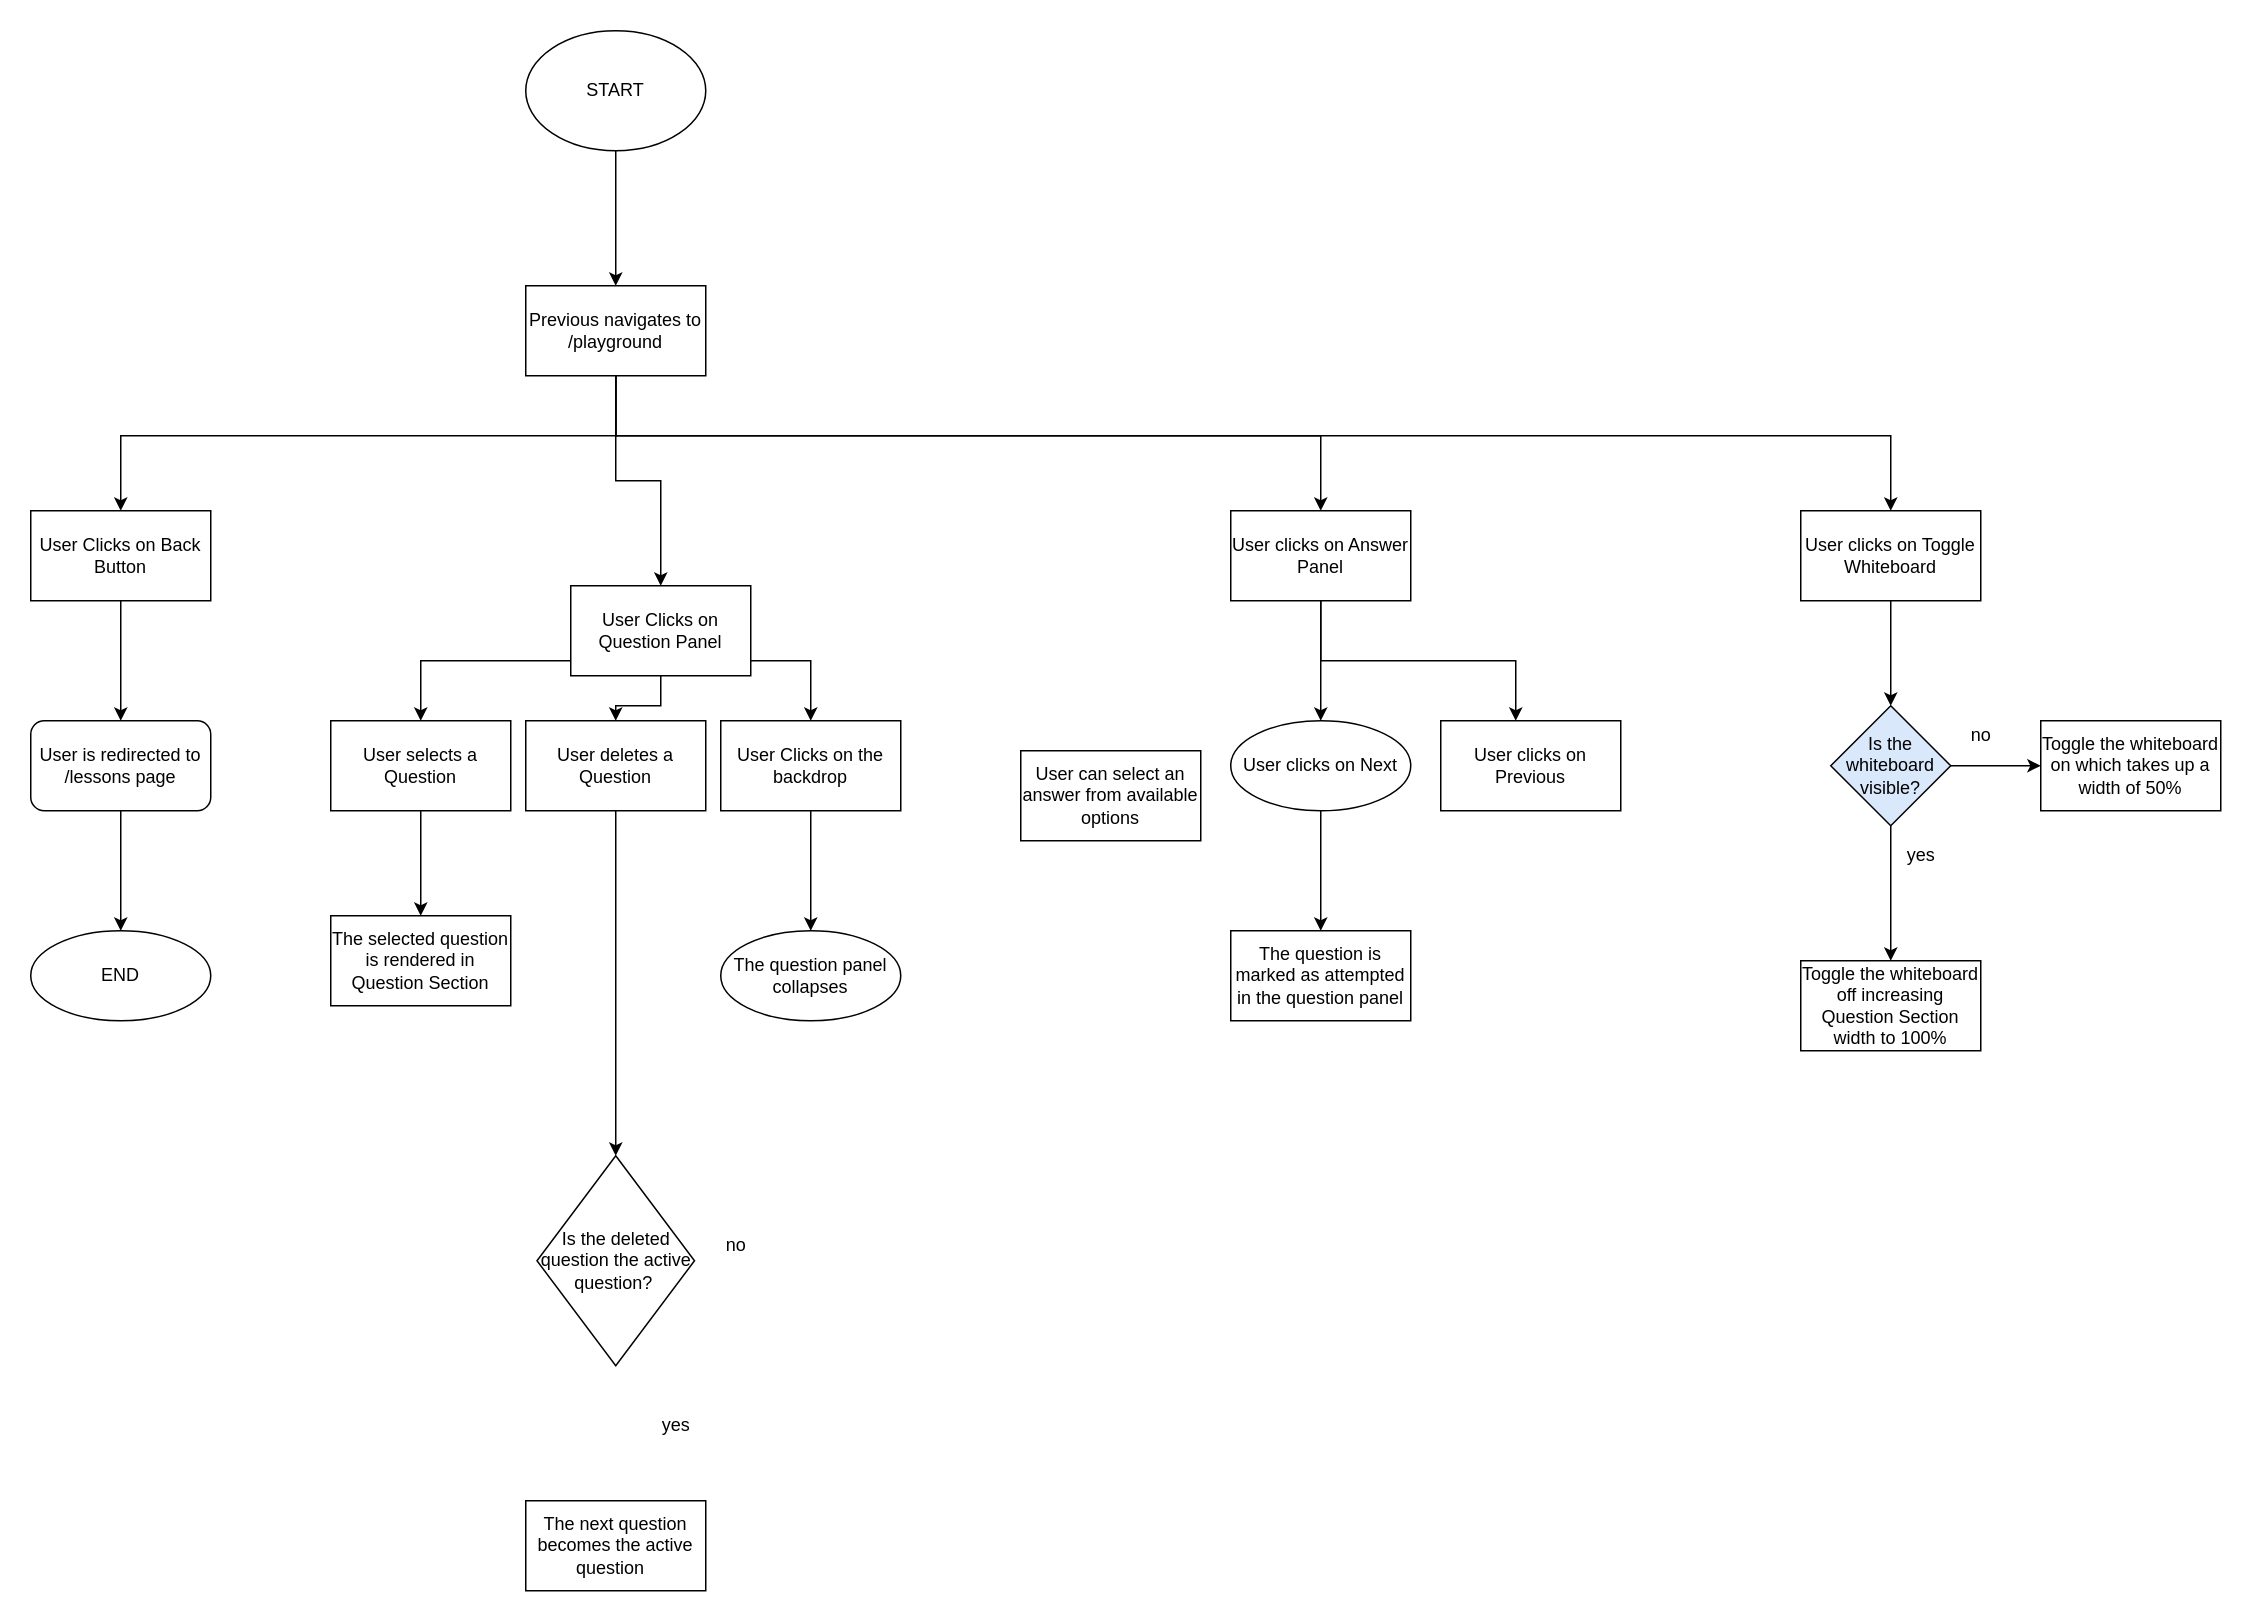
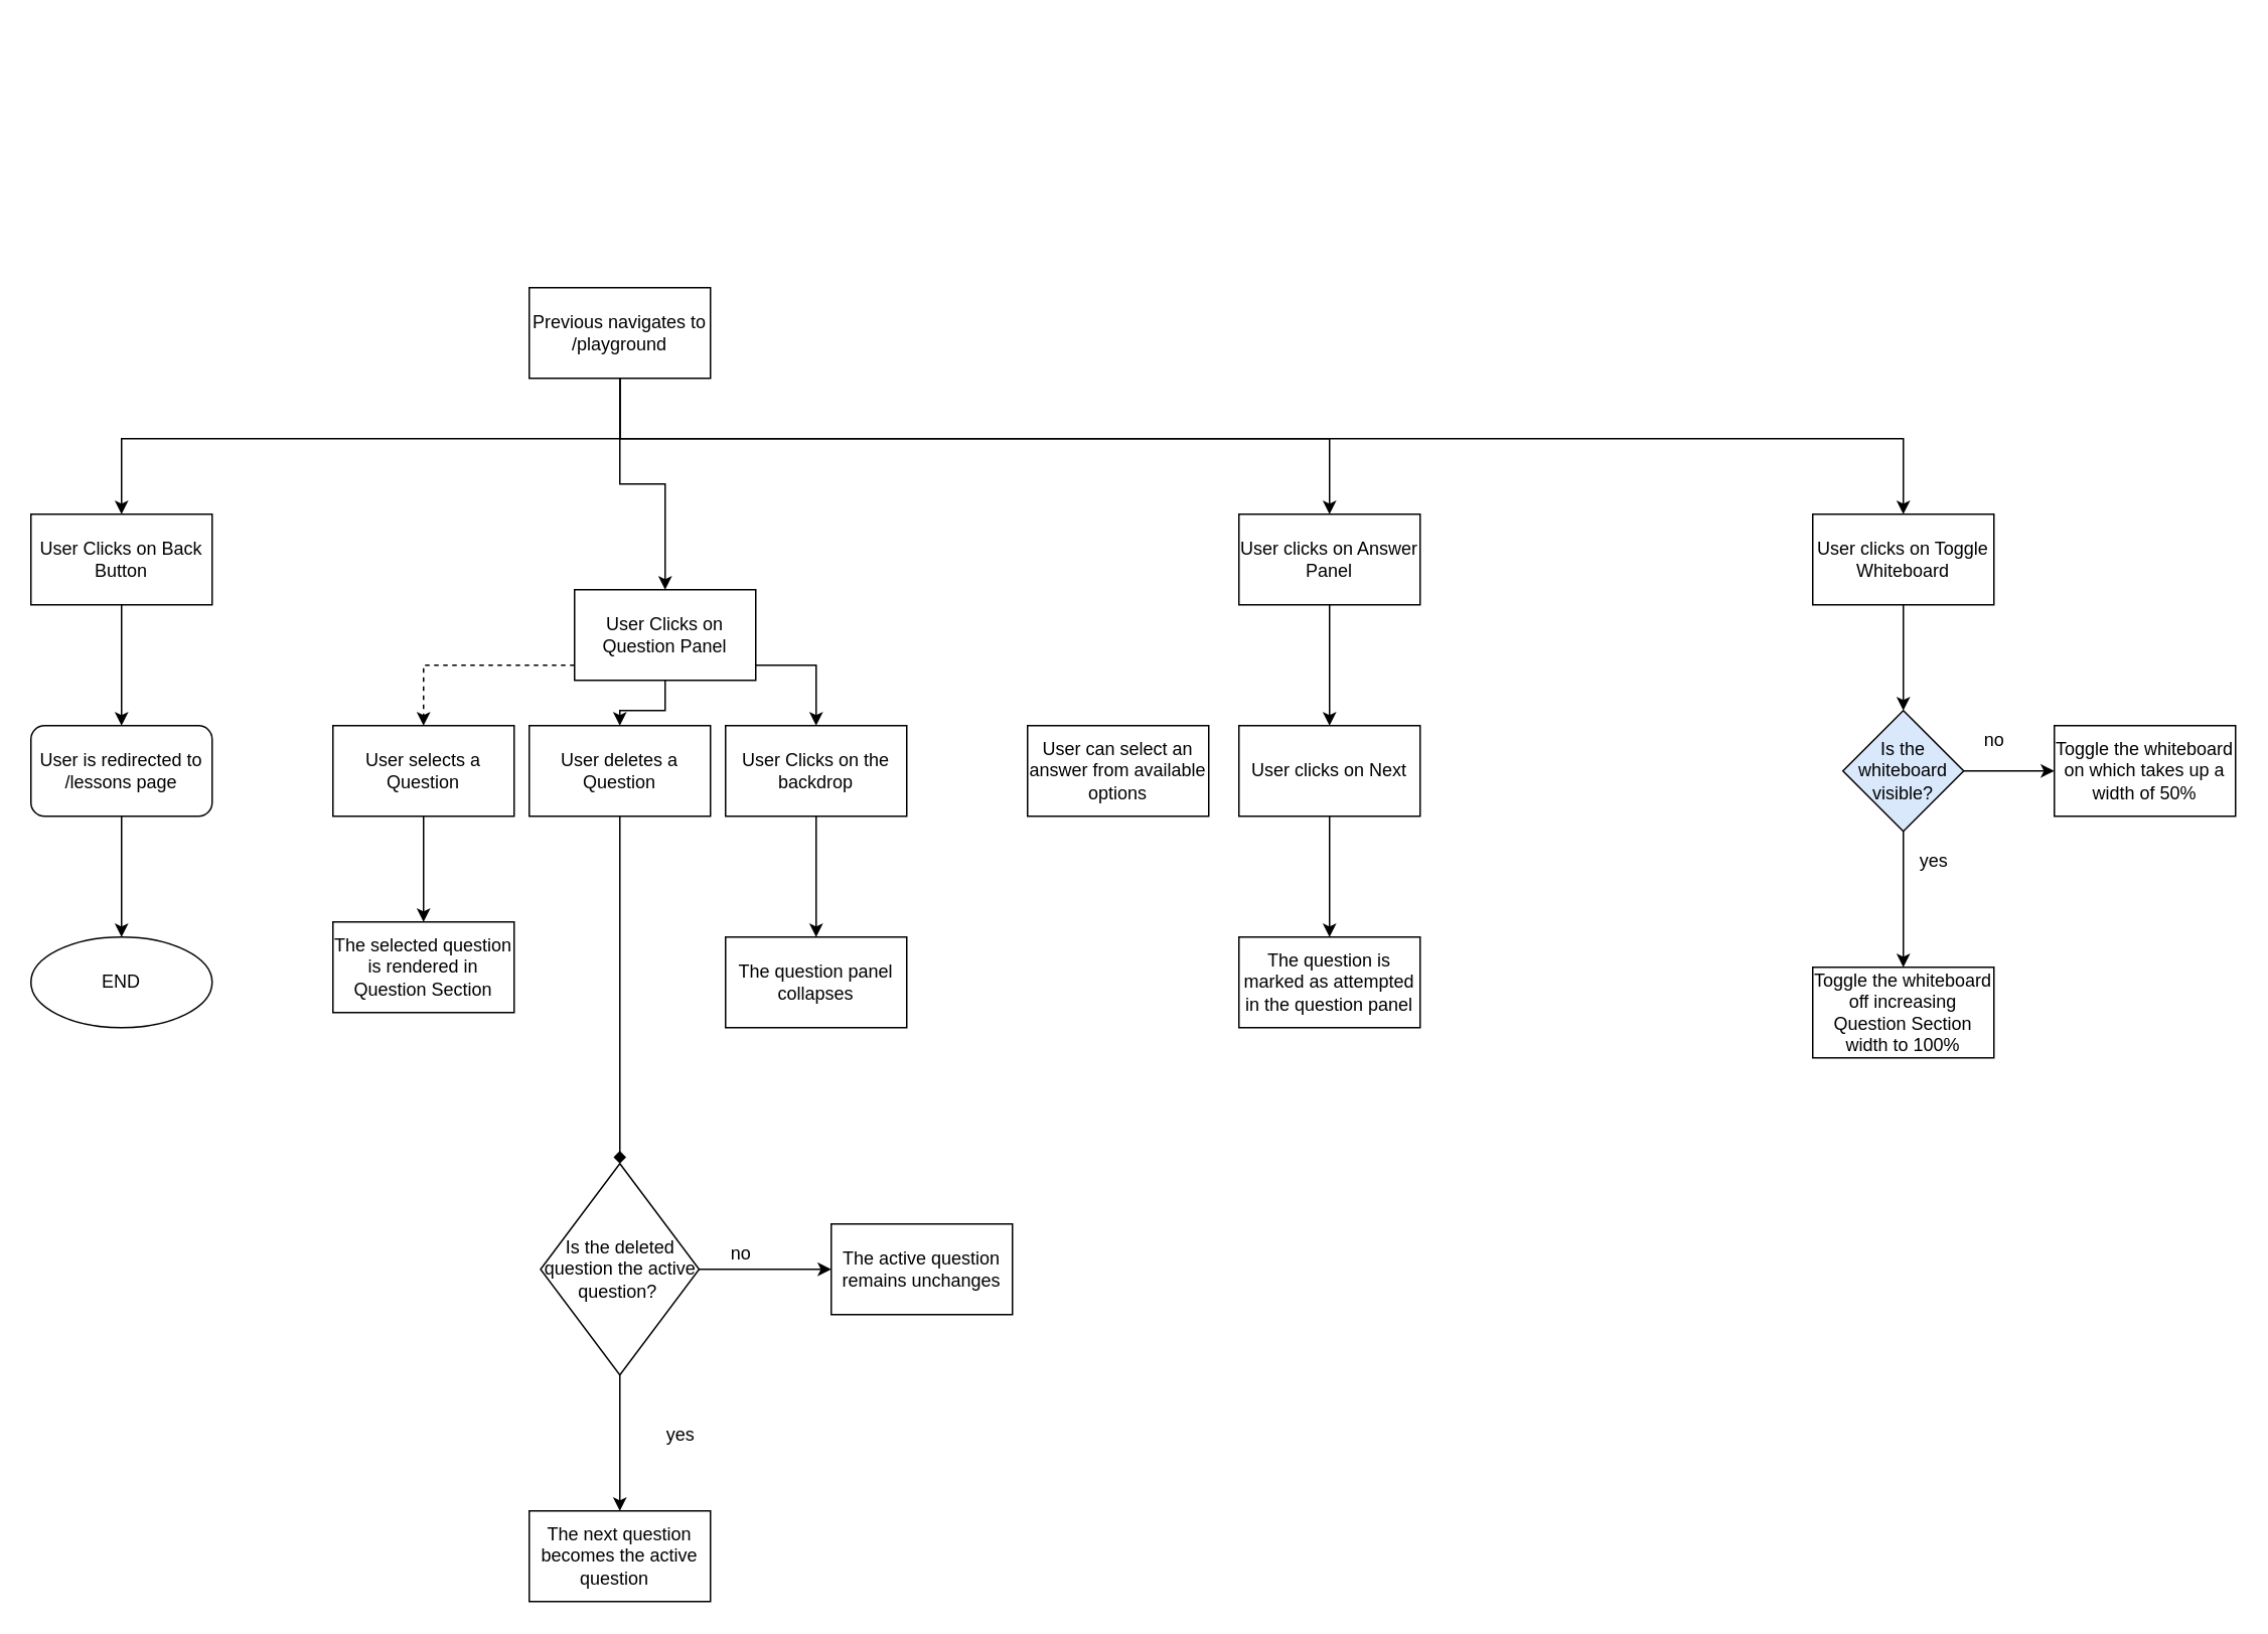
  <mxCell id="0" />
  <mxCell id="1" parent="0" />
- <mxCell id="2" value="" style="edgeStyle=orthogonalEdgeStyle;rounded=0;orthogonalLoop=1;jettySize=auto;html=1;" edge="1" parent="1" source="3" target="8"><mxGeometry relative="1" as="geometry" /></mxCell>
- <mxCell id="3" value="START" style="ellipse;whiteSpace=wrap;html=1;" vertex="1" parent="1"><mxGeometry x="350" y="20" width="120" height="80" as="geometry" /></mxCell>
  <mxCell id="4" value="" style="edgeStyle=orthogonalEdgeStyle;rounded=0;orthogonalLoop=1;jettySize=auto;html=1;" edge="1" parent="1" source="8" target="10"><mxGeometry relative="1" as="geometry"><Array as="points"><mxPoint x="410" y="290" /><mxPoint x="80" y="290" /></Array></mxGeometry></mxCell>
  <mxCell id="5" value="" style="edgeStyle=orthogonalEdgeStyle;rounded=0;orthogonalLoop=1;jettySize=auto;html=1;" edge="1" parent="1" source="8" target="17"><mxGeometry relative="1" as="geometry" /></mxCell>
  <mxCell id="6" value="" style="edgeStyle=orthogonalEdgeStyle;rounded=0;orthogonalLoop=1;jettySize=auto;html=1;" edge="1" parent="1" source="8" target="36"><mxGeometry relative="1" as="geometry"><Array as="points"><mxPoint x="410" y="290" /><mxPoint x="880" y="290" /></Array></mxGeometry></mxCell>
  <mxCell id="7" value="" style="edgeStyle=orthogonalEdgeStyle;rounded=0;orthogonalLoop=1;jettySize=auto;html=1;" edge="1" parent="1" source="8" target="43"><mxGeometry relative="1" as="geometry"><Array as="points"><mxPoint x="410" y="290" /><mxPoint x="1260" y="290" /></Array></mxGeometry></mxCell>
  <mxCell id="8" value="Previous navigates to /playground" style="whiteSpace=wrap;html=1;" vertex="1" parent="1"><mxGeometry x="350" y="190" width="120" height="60" as="geometry" /></mxCell>
  <mxCell id="9" value="" style="edgeStyle=orthogonalEdgeStyle;rounded=0;orthogonalLoop=1;jettySize=auto;html=1;" edge="1" parent="1" source="10" target="12"><mxGeometry relative="1" as="geometry" /></mxCell>
  <mxCell id="10" value="User Clicks on Back Button" style="whiteSpace=wrap;html=1;" vertex="1" parent="1"><mxGeometry x="20" y="340" width="120" height="60" as="geometry" /></mxCell>
  <mxCell id="11" value="" style="edgeStyle=orthogonalEdgeStyle;rounded=0;orthogonalLoop=1;jettySize=auto;html=1;" edge="1" parent="1" source="12" target="13"><mxGeometry relative="1" as="geometry" /></mxCell>
  <mxCell id="12" value="User is redirected to /lessons page" style="whiteSpace=wrap;html=1;rounded=1;" vertex="1" parent="1"><mxGeometry x="20" y="480" width="120" height="60" as="geometry" /></mxCell>
  <mxCell id="13" value="END" style="ellipse;whiteSpace=wrap;html=1;" vertex="1" parent="1"><mxGeometry x="20" y="620" width="120" height="60" as="geometry" /></mxCell>
- <mxCell id="14" value="" style="edgeStyle=orthogonalEdgeStyle;rounded=0;orthogonalLoop=1;jettySize=auto;html=1;" edge="1" parent="1" source="17" target="19"><mxGeometry relative="1" as="geometry"><Array as="points"><mxPoint x="410" y="440" /><mxPoint x="280" y="440" /></Array></mxGeometry></mxCell>
+ <mxCell id="14" value="" style="edgeStyle=orthogonalEdgeStyle;rounded=0;orthogonalLoop=1;jettySize=auto;html=1;dashed=1;" edge="1" parent="1" source="17" target="19"><mxGeometry relative="1" as="geometry"><Array as="points"><mxPoint x="410" y="440" /><mxPoint x="280" y="440" /></Array></mxGeometry></mxCell>
  <mxCell id="15" value="" style="edgeStyle=orthogonalEdgeStyle;rounded=0;orthogonalLoop=1;jettySize=auto;html=1;" edge="1" parent="1" source="17" target="23"><mxGeometry relative="1" as="geometry" /></mxCell>
  <mxCell id="16" value="" style="edgeStyle=orthogonalEdgeStyle;rounded=0;orthogonalLoop=1;jettySize=auto;html=1;" edge="1" parent="1" source="17" target="32"><mxGeometry relative="1" as="geometry"><Array as="points"><mxPoint x="410" y="440" /><mxPoint x="540" y="440" /></Array></mxGeometry></mxCell>
  <mxCell id="17" value="User Clicks on Question Panel" style="whiteSpace=wrap;html=1;" vertex="1" parent="1"><mxGeometry x="380" y="390" width="120" height="60" as="geometry" /></mxCell>
  <mxCell id="18" value="" style="edgeStyle=orthogonalEdgeStyle;rounded=0;orthogonalLoop=1;jettySize=auto;html=1;" edge="1" parent="1" source="19" target="21"><mxGeometry relative="1" as="geometry" /></mxCell>
  <mxCell id="19" value="User selects a Question" style="whiteSpace=wrap;html=1;" vertex="1" parent="1"><mxGeometry x="220" y="480" width="120" height="60" as="geometry" /></mxCell>
  <mxCell id="20" value="" style="edgeStyle=orthogonalEdgeStyle;rounded=0;orthogonalLoop=1;jettySize=auto;html=1;" edge="1" parent="1"><mxGeometry relative="1" as="geometry"><mxPoint x="457.5" y="670" as="sourcePoint" /></mxGeometry></mxCell>
  <mxCell id="21" value="The selected question is rendered in Question Section" style="whiteSpace=wrap;html=1;" vertex="1" parent="1"><mxGeometry x="220" y="610" width="120" height="60" as="geometry" /></mxCell>
- <mxCell id="22" value="" style="edgeStyle=orthogonalEdgeStyle;rounded=0;orthogonalLoop=1;jettySize=auto;html=1;" edge="1" parent="1" source="23" target="26"><mxGeometry relative="1" as="geometry" /></mxCell>
+ <mxCell id="22" value="" style="edgeStyle=orthogonalEdgeStyle;rounded=0;orthogonalLoop=1;jettySize=auto;html=1;endArrow=diamond;" edge="1" parent="1" source="23" target="26"><mxGeometry relative="1" as="geometry" /></mxCell>
  <mxCell id="23" value="User deletes a Question" style="whiteSpace=wrap;html=1;" vertex="1" parent="1"><mxGeometry x="350" y="480" width="120" height="60" as="geometry" /></mxCell>
+ <mxCell id="24" value="" style="edgeStyle=orthogonalEdgeStyle;rounded=0;orthogonalLoop=1;jettySize=auto;html=1;" edge="1" parent="1" source="26" target="27"><mxGeometry relative="1" as="geometry" /></mxCell>
+ <mxCell id="25" value="" style="edgeStyle=orthogonalEdgeStyle;rounded=0;orthogonalLoop=1;jettySize=auto;html=1;" edge="1" parent="1" source="26" target="28"><mxGeometry relative="1" as="geometry" /></mxCell>
  <mxCell id="26" value="Is the deleted question the active question?&amp;nbsp;" style="rhombus;whiteSpace=wrap;html=1;" vertex="1" parent="1"><mxGeometry x="357.5" y="770" width="105" height="140" as="geometry" /></mxCell>
+ <mxCell id="27" value="The active question remains unchanges" style="whiteSpace=wrap;html=1;" vertex="1" parent="1"><mxGeometry x="550" y="810" width="120" height="60" as="geometry" /></mxCell>
  <mxCell id="28" value="The next question becomes the active question&amp;nbsp;&amp;nbsp;" style="whiteSpace=wrap;html=1;" vertex="1" parent="1"><mxGeometry x="350" y="1000" width="120" height="60" as="geometry" /></mxCell>
  <mxCell id="29" value="no" style="text;html=1;align=center;verticalAlign=middle;resizable=0;points=[];autosize=1;strokeColor=none;fillColor=none;" vertex="1" parent="1"><mxGeometry x="470" y="815" width="40" height="30" as="geometry" /></mxCell>
  <mxCell id="30" value="yes" style="text;html=1;align=center;verticalAlign=middle;resizable=0;points=[];autosize=1;strokeColor=none;fillColor=none;" vertex="1" parent="1"><mxGeometry x="430" y="935" width="40" height="30" as="geometry" /></mxCell>
  <mxCell id="31" value="" style="edgeStyle=orthogonalEdgeStyle;rounded=0;orthogonalLoop=1;jettySize=auto;html=1;" edge="1" parent="1" source="32" target="33"><mxGeometry relative="1" as="geometry" /></mxCell>
  <mxCell id="32" value="User Clicks on the backdrop" style="whiteSpace=wrap;html=1;" vertex="1" parent="1"><mxGeometry x="480" y="480" width="120" height="60" as="geometry" /></mxCell>
- <mxCell id="33" value="The question panel collapses" style="ellipse;whiteSpace=wrap;html=1;" vertex="1" parent="1"><mxGeometry x="480" y="620" width="120" height="60" as="geometry" /></mxCell>
+ <mxCell id="33" value="The question panel collapses" style="whiteSpace=wrap;html=1;" vertex="1" parent="1"><mxGeometry x="480" y="620" width="120" height="60" as="geometry" /></mxCell>
  <mxCell id="34" value="" style="edgeStyle=orthogonalEdgeStyle;rounded=0;orthogonalLoop=1;jettySize=auto;html=1;" edge="1" parent="1" source="36" target="39"><mxGeometry relative="1" as="geometry" /></mxCell>
- <mxCell id="35" value="" style="edgeStyle=orthogonalEdgeStyle;rounded=0;orthogonalLoop=1;jettySize=auto;html=1;" edge="1" parent="1" source="36" target="40"><mxGeometry relative="1" as="geometry"><Array as="points"><mxPoint x="880" y="440" /><mxPoint x="1010" y="440" /></Array></mxGeometry></mxCell>
  <mxCell id="36" value="User clicks on Answer Panel" style="whiteSpace=wrap;html=1;" vertex="1" parent="1"><mxGeometry x="820" y="340" width="120" height="60" as="geometry" /></mxCell>
- <mxCell id="37" value="User can select an answer from available options" style="whiteSpace=wrap;html=1;" vertex="1" parent="1"><mxGeometry x="680" y="500" width="120" height="60" as="geometry" /></mxCell>
+ <mxCell id="37" value="User can select an answer from available options" style="whiteSpace=wrap;html=1;" vertex="1" parent="1"><mxGeometry x="680" y="480" width="120" height="60" as="geometry" /></mxCell>
  <mxCell id="38" value="" style="edgeStyle=orthogonalEdgeStyle;rounded=0;orthogonalLoop=1;jettySize=auto;html=1;" edge="1" parent="1" source="39" target="41"><mxGeometry relative="1" as="geometry" /></mxCell>
- <mxCell id="39" value="User clicks on Next" style="ellipse;whiteSpace=wrap;html=1;" vertex="1" parent="1"><mxGeometry x="820" y="480" width="120" height="60" as="geometry" /></mxCell>
- <mxCell id="40" value="User clicks on Previous" style="whiteSpace=wrap;html=1;" vertex="1" parent="1"><mxGeometry x="960" y="480" width="120" height="60" as="geometry" /></mxCell>
+ <mxCell id="39" value="User clicks on Next" style="whiteSpace=wrap;html=1;" vertex="1" parent="1"><mxGeometry x="820" y="480" width="120" height="60" as="geometry" /></mxCell>
  <mxCell id="41" value="The question is marked as attempted in the question panel" style="whiteSpace=wrap;html=1;" vertex="1" parent="1"><mxGeometry x="820" y="620" width="120" height="60" as="geometry" /></mxCell>
  <mxCell id="42" value="" style="edgeStyle=orthogonalEdgeStyle;rounded=0;orthogonalLoop=1;jettySize=auto;html=1;" edge="1" parent="1" source="43" target="46"><mxGeometry relative="1" as="geometry" /></mxCell>
  <mxCell id="43" value="User clicks on Toggle Whiteboard" style="whiteSpace=wrap;html=1;" vertex="1" parent="1"><mxGeometry x="1200" y="340" width="120" height="60" as="geometry" /></mxCell>
  <mxCell id="44" value="" style="edgeStyle=orthogonalEdgeStyle;rounded=0;orthogonalLoop=1;jettySize=auto;html=1;" edge="1" parent="1" source="46" target="47"><mxGeometry relative="1" as="geometry" /></mxCell>
  <mxCell id="45" value="" style="edgeStyle=orthogonalEdgeStyle;rounded=0;orthogonalLoop=1;jettySize=auto;html=1;" edge="1" parent="1" source="46" target="48"><mxGeometry relative="1" as="geometry" /></mxCell>
  <mxCell id="46" value="Is the whiteboard visible?" style="rhombus;whiteSpace=wrap;html=1;fillColor=#dae8fc;" vertex="1" parent="1"><mxGeometry x="1220" y="470" width="80" height="80" as="geometry" /></mxCell>
  <mxCell id="47" value="Toggle the whiteboard off increasing Question Section width to 100%" style="whiteSpace=wrap;html=1;" vertex="1" parent="1"><mxGeometry x="1200" y="640" width="120" height="60" as="geometry" /></mxCell>
  <mxCell id="48" value="Toggle the whiteboard on which takes up a width of 50%" style="whiteSpace=wrap;html=1;" vertex="1" parent="1"><mxGeometry x="1360" y="480" width="120" height="60" as="geometry" /></mxCell>
  <mxCell id="49" value="yes" style="text;html=1;align=center;verticalAlign=middle;resizable=0;points=[];autosize=1;strokeColor=none;fillColor=none;" vertex="1" parent="1"><mxGeometry x="1260" y="555" width="40" height="30" as="geometry" /></mxCell>
  <mxCell id="50" value="no" style="text;html=1;align=center;verticalAlign=middle;resizable=0;points=[];autosize=1;strokeColor=none;fillColor=none;" vertex="1" parent="1"><mxGeometry x="1300" y="475" width="40" height="30" as="geometry" /></mxCell>
